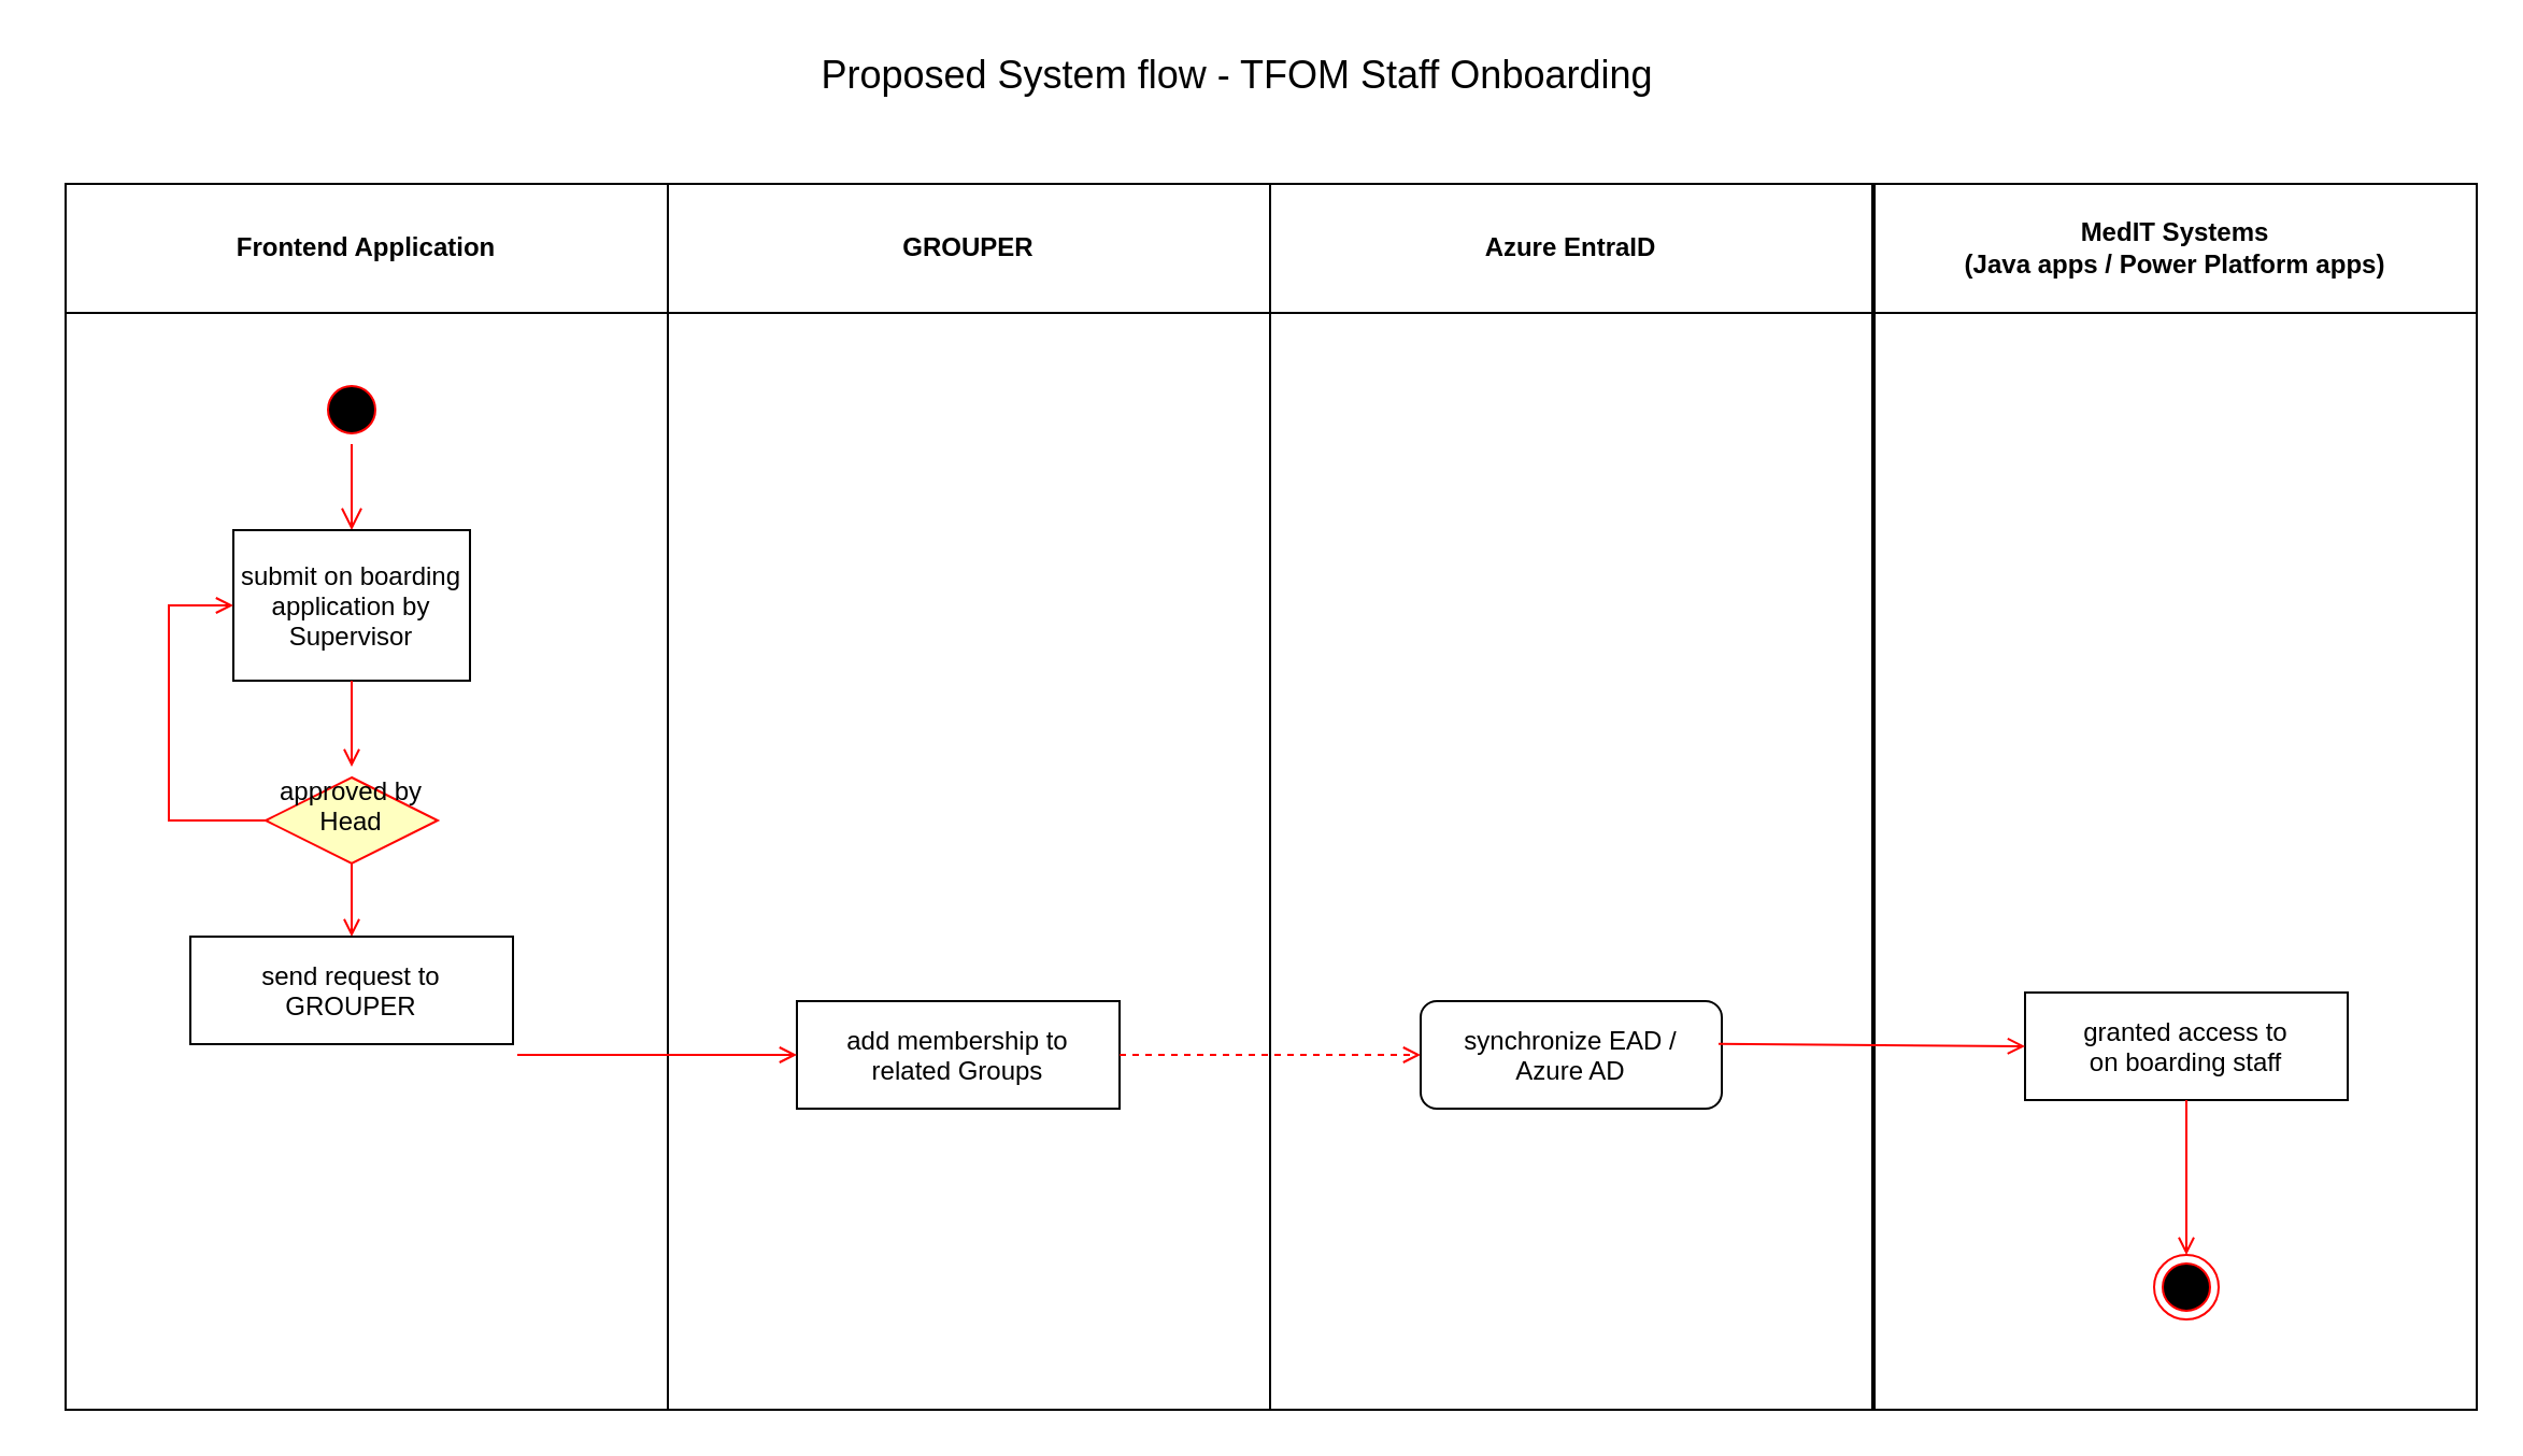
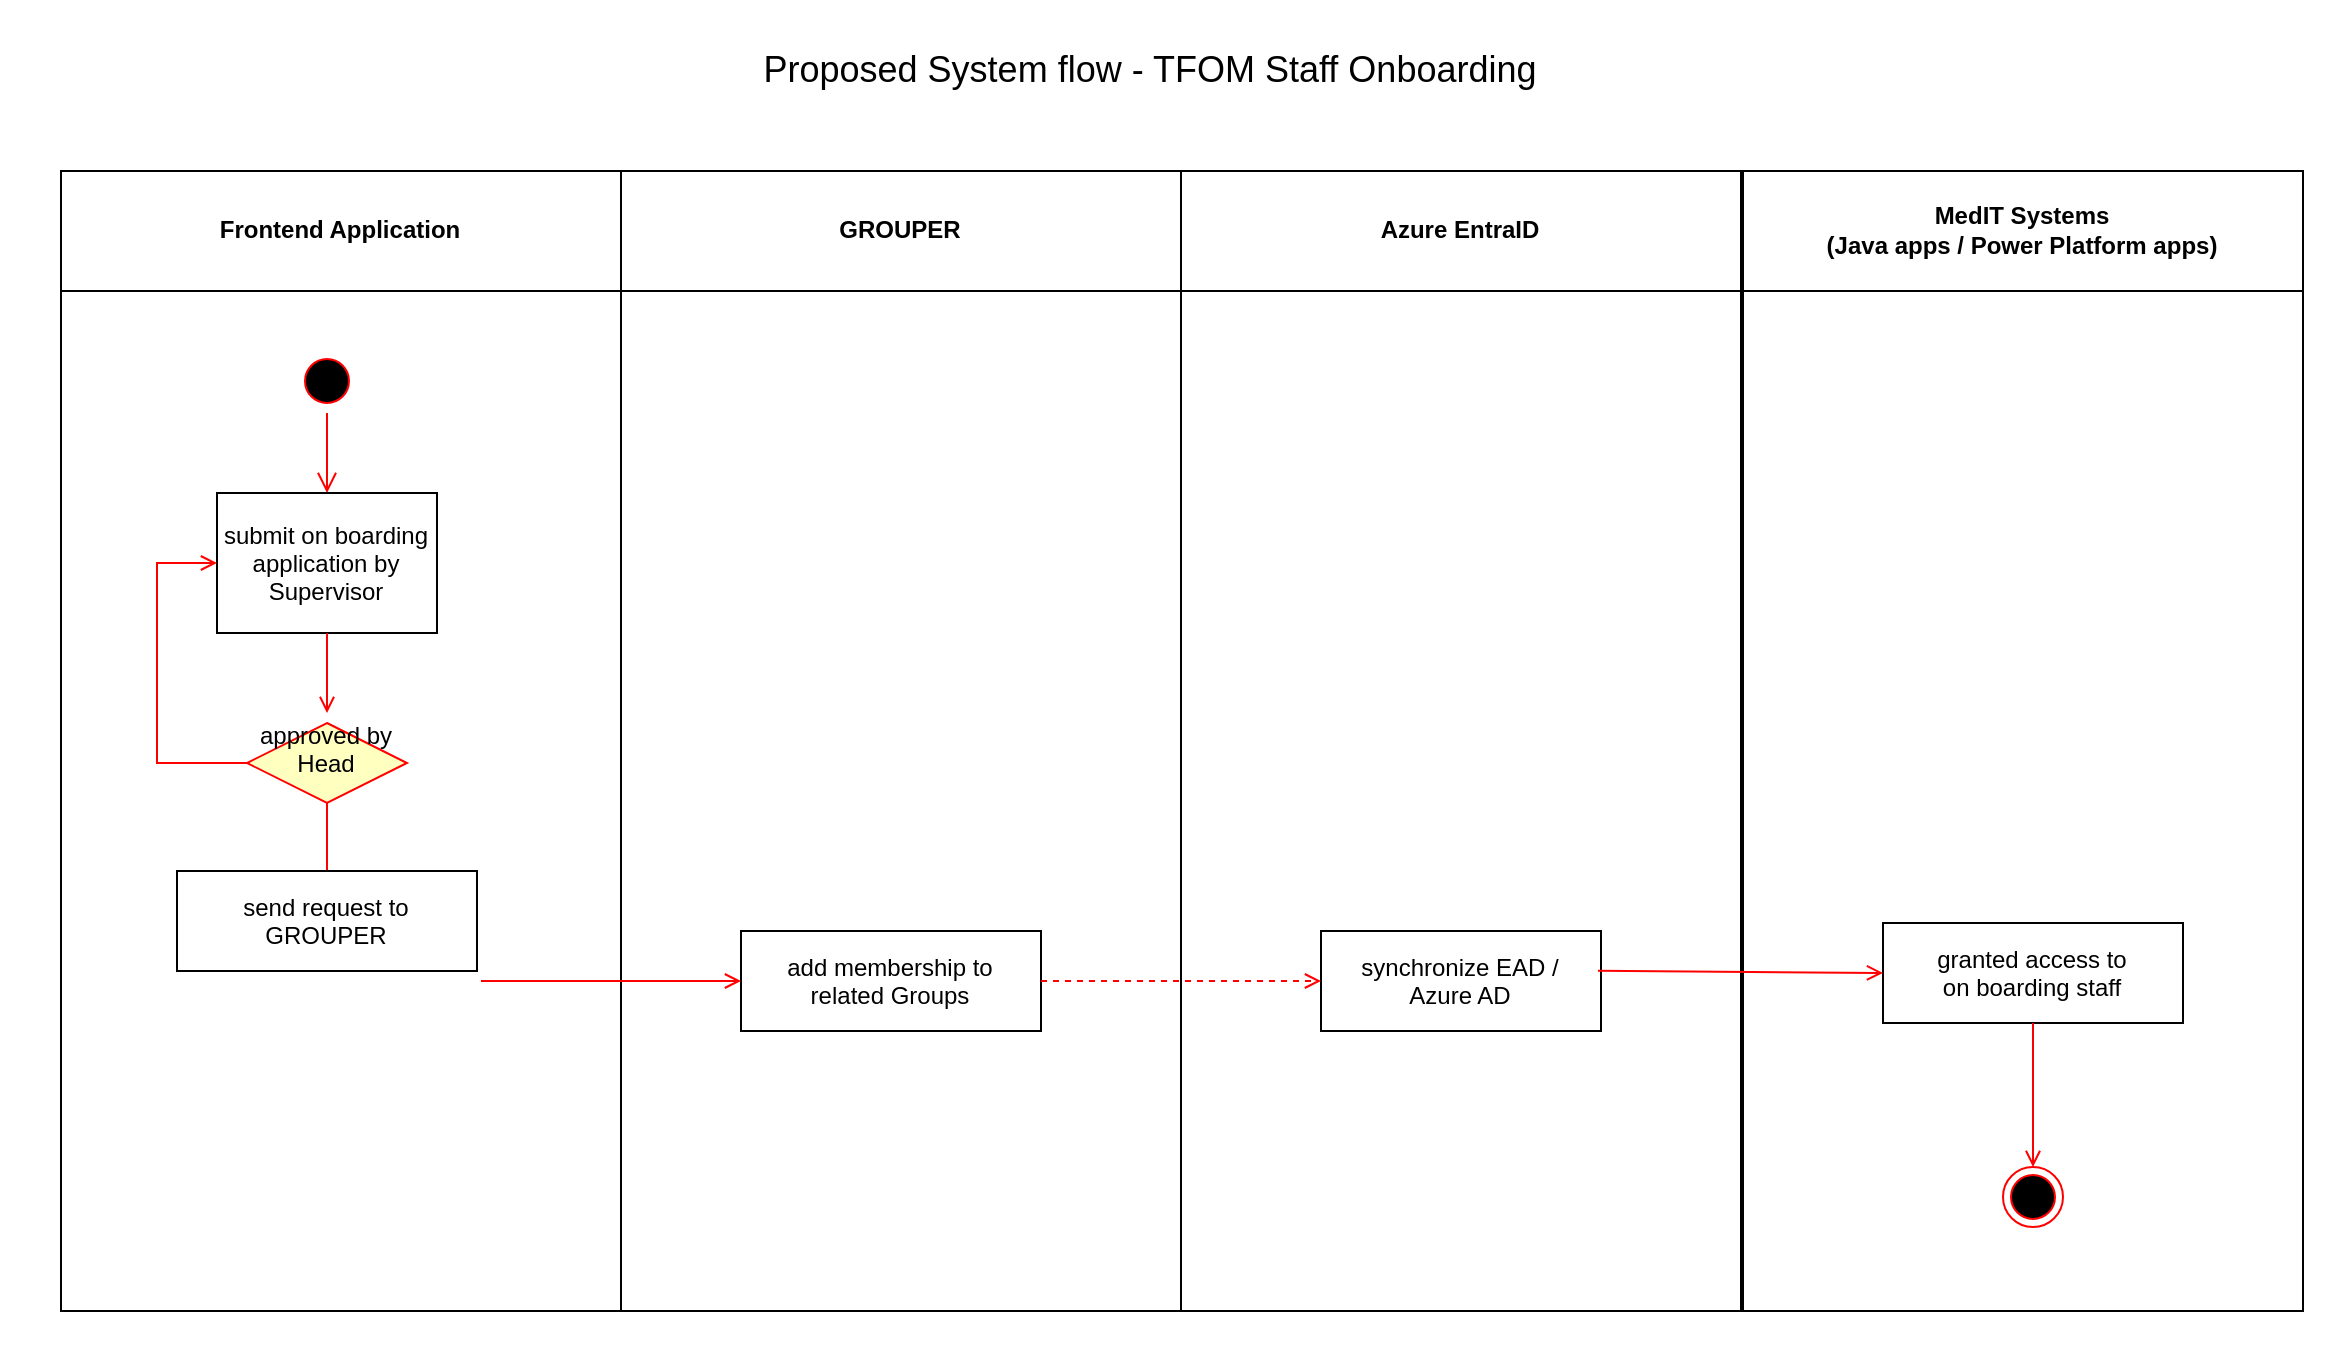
  <mxCell id="0" />
  <mxCell id="1" parent="0" />
  <mxCell id="2" value="Frontend Application" style="swimlane;whiteSpace=wrap;startSize=60;" parent="1" vertex="1"><mxGeometry x="30" y="85" width="280" height="570" as="geometry" /></mxCell>
  <mxCell id="3" value="" style="ellipse;shape=startState;fillColor=#000000;strokeColor=#ff0000;" parent="2" vertex="1"><mxGeometry x="118" y="90" width="30" height="30" as="geometry" /></mxCell>
  <mxCell id="4" value="" style="edgeStyle=elbowEdgeStyle;elbow=horizontal;verticalAlign=bottom;endArrow=open;endSize=8;strokeColor=#FF0000;endFill=1;rounded=0" parent="2" target="5" edge="1"><mxGeometry x="100" y="40" as="geometry"><mxPoint x="133" y="161" as="targetPoint" /><mxPoint x="133" y="121" as="sourcePoint" /></mxGeometry></mxCell>
  <mxCell id="5" value="submit on boarding&#10;application by &#10;Supervisor" style="" parent="2" vertex="1"><mxGeometry x="78" y="161" width="110" height="70" as="geometry" /></mxCell>
  <mxCell id="6" value="" style="endArrow=open;strokeColor=#FF0000;endFill=1;rounded=0" parent="2" source="5" edge="1"><mxGeometry relative="1" as="geometry"><mxPoint x="133" y="271" as="targetPoint" /></mxGeometry></mxCell>
  <mxCell id="7" value="approved by&#10;Head&#10;" style="rhombus;fillColor=#ffffc0;strokeColor=#ff0000;" vertex="1" parent="2"><mxGeometry x="93" y="276" width="80" height="40" as="geometry" /></mxCell>
  <mxCell id="8" value="" style="edgeStyle=elbowEdgeStyle;elbow=horizontal;strokeColor=#FF0000;endArrow=open;endFill=1;rounded=0;entryX=0;entryY=0.5;entryDx=0;entryDy=0;exitX=0;exitY=0.5;exitDx=0;exitDy=0;" parent="2" target="5" edge="1" source="7"><mxGeometry width="100" height="100" relative="1" as="geometry"><mxPoint x="88" y="291" as="sourcePoint" /><mxPoint x="268" y="231" as="targetPoint" /><Array as="points"><mxPoint x="48" y="281" /></Array></mxGeometry></mxCell>
- <mxCell id="9" value="" style="endArrow=open;strokeColor=#FF0000;endFill=1;rounded=0;exitX=0.5;exitY=1;exitDx=0;exitDy=0;entryX=0.5;entryY=0;entryDx=0;entryDy=0;" parent="2" source="7" target="10" edge="1"><mxGeometry relative="1" as="geometry"><mxPoint x="173" y="295.55" as="sourcePoint" /><mxPoint x="128" y="370" as="targetPoint" /></mxGeometry></mxCell>
+ <mxCell id="9" value="" style="endArrow=none;strokeColor=#FF0000;endFill=1;rounded=0;exitX=0.5;exitY=1;exitDx=0;exitDy=0;entryX=0.5;entryY=0;entryDx=0;entryDy=0;" parent="2" source="7" target="10" edge="1"><mxGeometry relative="1" as="geometry"><mxPoint x="173" y="295.55" as="sourcePoint" /><mxPoint x="128" y="370" as="targetPoint" /></mxGeometry></mxCell>
  <mxCell id="10" value="send request to &#10;GROUPER" style="" vertex="1" parent="2"><mxGeometry x="58" y="350" width="150" height="50" as="geometry" /></mxCell>
  <mxCell id="11" value="GROUPER" style="swimlane;whiteSpace=wrap;startSize=60;" parent="1" vertex="1"><mxGeometry x="310" y="85" width="280" height="570" as="geometry" /></mxCell>
  <mxCell id="12" value="add membership to &#10;related Groups" style="" parent="11" vertex="1"><mxGeometry x="60" y="380" width="150" height="50" as="geometry" /></mxCell>
  <mxCell id="13" value="" style="endArrow=open;strokeColor=#FF0000;endFill=1;rounded=0;" edge="1" parent="11" target="12"><mxGeometry relative="1" as="geometry"><mxPoint x="-70" y="405" as="sourcePoint" /><mxPoint x="50" y="404.55" as="targetPoint" /></mxGeometry></mxCell>
  <mxCell id="14" value="Azure EntraID" style="swimlane;whiteSpace=wrap;startSize=60;" parent="1" vertex="1"><mxGeometry x="590" y="85" width="280" height="570" as="geometry" /></mxCell>
- <mxCell id="15" value="synchronize EAD /&#10;Azure AD" style="rounded=1;" vertex="1" parent="14"><mxGeometry x="70" y="380" width="140" height="50" as="geometry" /></mxCell>
+ <mxCell id="15" value="synchronize EAD /&#10;Azure AD" style="" vertex="1" parent="14"><mxGeometry x="70" y="380" width="140" height="50" as="geometry" /></mxCell>
  <mxCell id="16" value="MedIT Systems&#10;(Java apps / Power Platform apps)" style="swimlane;whiteSpace=wrap;startSize=60;" vertex="1" parent="1"><mxGeometry x="871" y="85" width="280" height="570" as="geometry" /></mxCell>
  <mxCell id="17" value="granted access to &#10;on boarding staff" style="" vertex="1" parent="16"><mxGeometry x="70" y="376" width="150" height="50" as="geometry" /></mxCell>
  <mxCell id="18" value="" style="ellipse;shape=endState;fillColor=#000000;strokeColor=#ff0000" vertex="1" parent="16"><mxGeometry x="130" y="498" width="30" height="30" as="geometry" /></mxCell>
  <mxCell id="19" value="" style="endArrow=open;strokeColor=#FF0000;endFill=1;rounded=0;entryX=0.5;entryY=0;entryDx=0;entryDy=0;exitX=0.5;exitY=1;exitDx=0;exitDy=0;" edge="1" parent="16" source="17" target="18"><mxGeometry relative="1" as="geometry"><mxPoint x="149" y="460" as="sourcePoint" /><mxPoint x="172" y="461" as="targetPoint" /></mxGeometry></mxCell>
  <mxCell id="20" value="Proposed System flow - TFOM Staff Onboarding" style="text;html=1;strokeColor=none;fillColor=none;align=center;verticalAlign=middle;whiteSpace=wrap;rounded=0;fontSize=18;" vertex="1" parent="1"><mxGeometry x="20" y="20" width="1110" height="30" as="geometry" /></mxCell>
  <mxCell id="21" value="" style="endArrow=open;strokeColor=#FF0000;endFill=1;rounded=0;exitX=1;exitY=0.5;exitDx=0;exitDy=0;entryX=0;entryY=0.5;entryDx=0;entryDy=0;dashed=1;" parent="1" source="12" target="15" edge="1"><mxGeometry relative="1" as="geometry"><mxPoint x="610" y="416" as="targetPoint" /></mxGeometry></mxCell>
  <mxCell id="22" value="" style="endArrow=open;strokeColor=#FF0000;endFill=1;rounded=0;exitX=0.989;exitY=0.398;exitDx=0;exitDy=0;entryX=0;entryY=0.5;entryDx=0;entryDy=0;exitPerimeter=0;" edge="1" parent="1" source="15" target="17"><mxGeometry relative="1" as="geometry"><mxPoint x="800" y="380.55" as="sourcePoint" /><mxPoint x="940" y="380.55" as="targetPoint" /></mxGeometry></mxCell>
